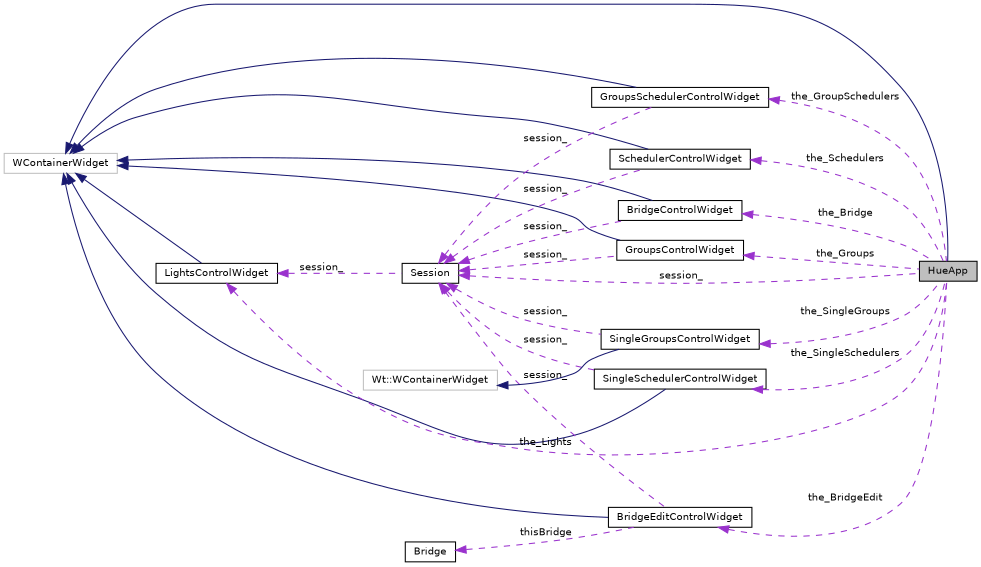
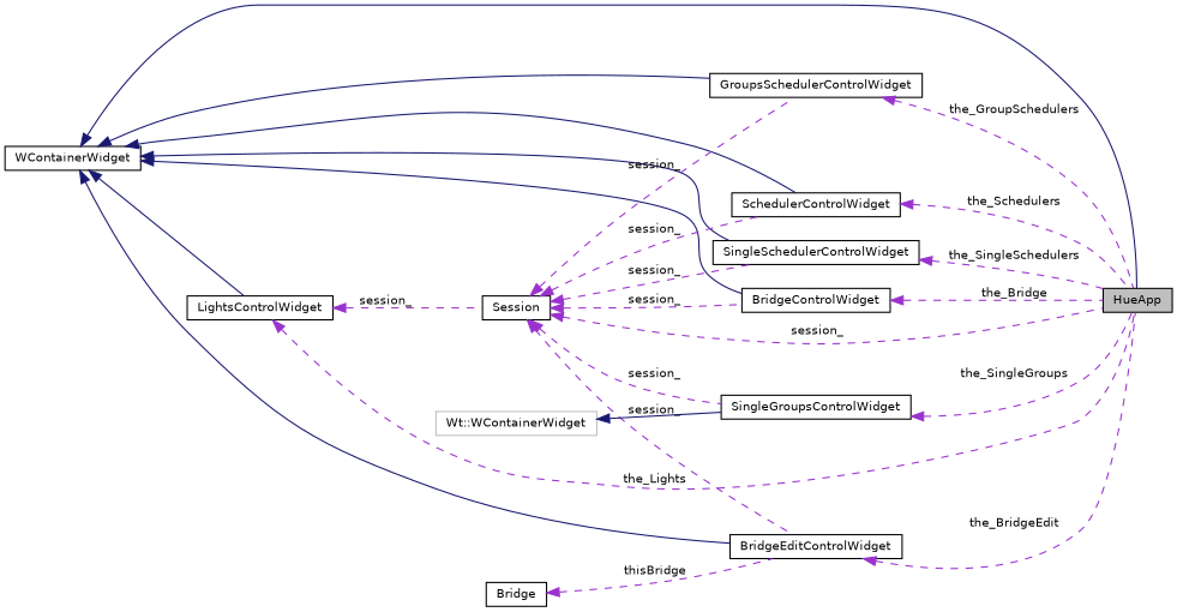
  digraph {
    rankdir=LR
    node [color=black fillcolor=white fontname=Helvetica fontsize=10 shape=record style=filled]
    edge [color=darkorchid3 dir=back fontname=Helvetica fontsize=10 labelfontname=Helvetica labelfontsize=10 style=dashed]
    n1 [fillcolor=grey75 fontcolor=black height=0.2 label=HueApp width=0.4]
-   n2 [color=grey75 height=0.2 label=WContainerWidget width=0.4]
+   n2 [height=0.2 label=WContainerWidget width=0.4]
    n3 [height=0.2 label=GroupsSchedulerControlWidget width=0.4]
    n4 [height=0.2 label=SchedulerControlWidget width=0.4]
    n5 [height=0.2 label=BridgeControlWidget width=0.4]
-   n6 [height=0.2 label=GroupsControlWidget width=0.4]
    n7 [height=0.2 label=LightsControlWidget width=0.4]
    n8 [height=0.2 label=SingleSchedulerControlWidget width=0.4]
    n9 [height=0.2 label=BridgeEditControlWidget width=0.4]
    n10 [height=0.2 label=Session width=0.4]
    n11 [height=0.2 label=SingleGroupsControlWidget width=0.4]
    n12 [color=grey75 height=0.2 label="Wt::WContainerWidget" width=0.4]
    n13 [height=0.2 label=Bridge width=0.4]
    n2 -> n1 [color=midnightblue style=solid]
    n2 -> n3 [color=midnightblue style=solid]
    n2 -> n4 [color=midnightblue style=solid]
    n2 -> n5 [color=midnightblue style=solid]
-   n2 -> n6 [color=midnightblue style=solid]
    n2 -> n7 [color=midnightblue style=solid]
    n2 -> n8 [color=midnightblue style=solid]
    n2 -> n9 [color=midnightblue style=solid]
    n3 -> n1 [label=" the_GroupSchedulers"]
    n4 -> n1 [label=" the_Schedulers"]
    n5 -> n1 [label=" the_Bridge"]
-   n6 -> n1 [label=" the_Groups"]
    n7 -> n1 [label=" the_Lights"]
    n7 -> n10 [label=" session_"]
    n8 -> n1 [label=" the_SingleSchedulers"]
    n9 -> n1 [label=" the_BridgeEdit"]
    n10 -> n1 [label=" session_"]
    n10 -> n3 [label=" session_"]
    n10 -> n4 [label=" session_"]
    n10 -> n5 [label=" session_"]
-   n10 -> n6 [label=" session_"]
    n10 -> n8 [label=" session_"]
    n10 -> n9 [label=" session_"]
    n10 -> n11 [label=" session_"]
    n11 -> n1 [label=" the_SingleGroups"]
    n12 -> n11 [color=midnightblue style=solid]
    n13 -> n9 [label=" thisBridge"]
  }
